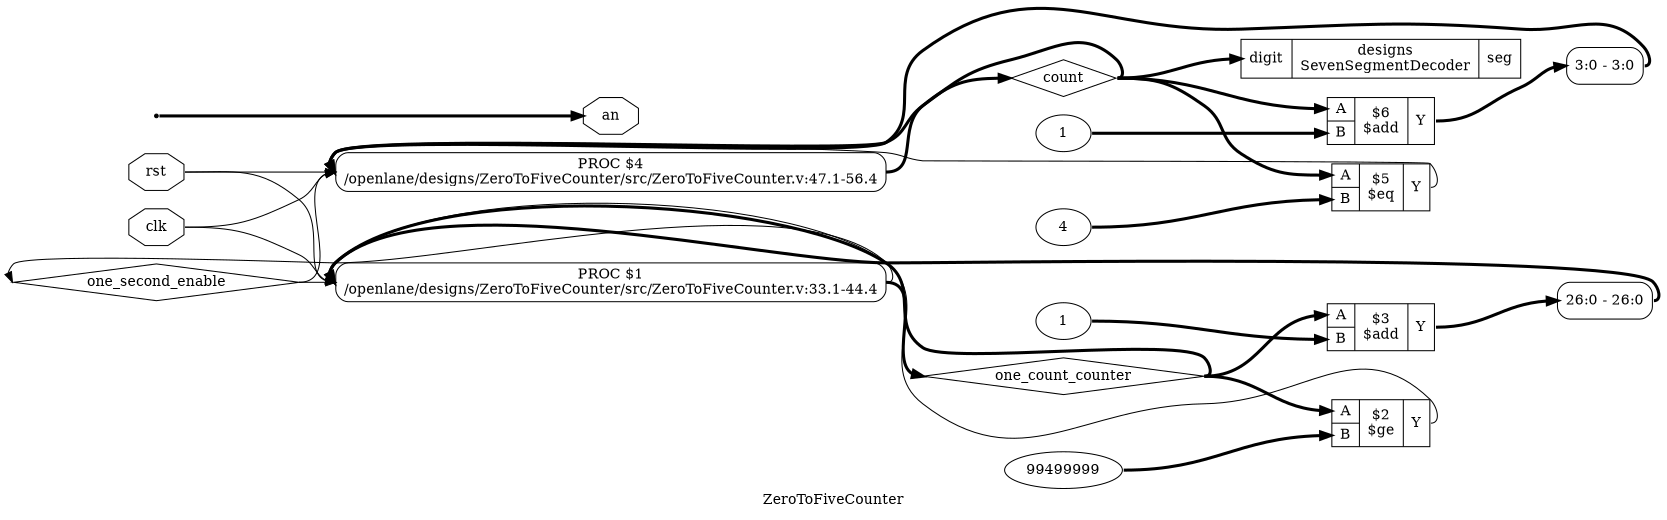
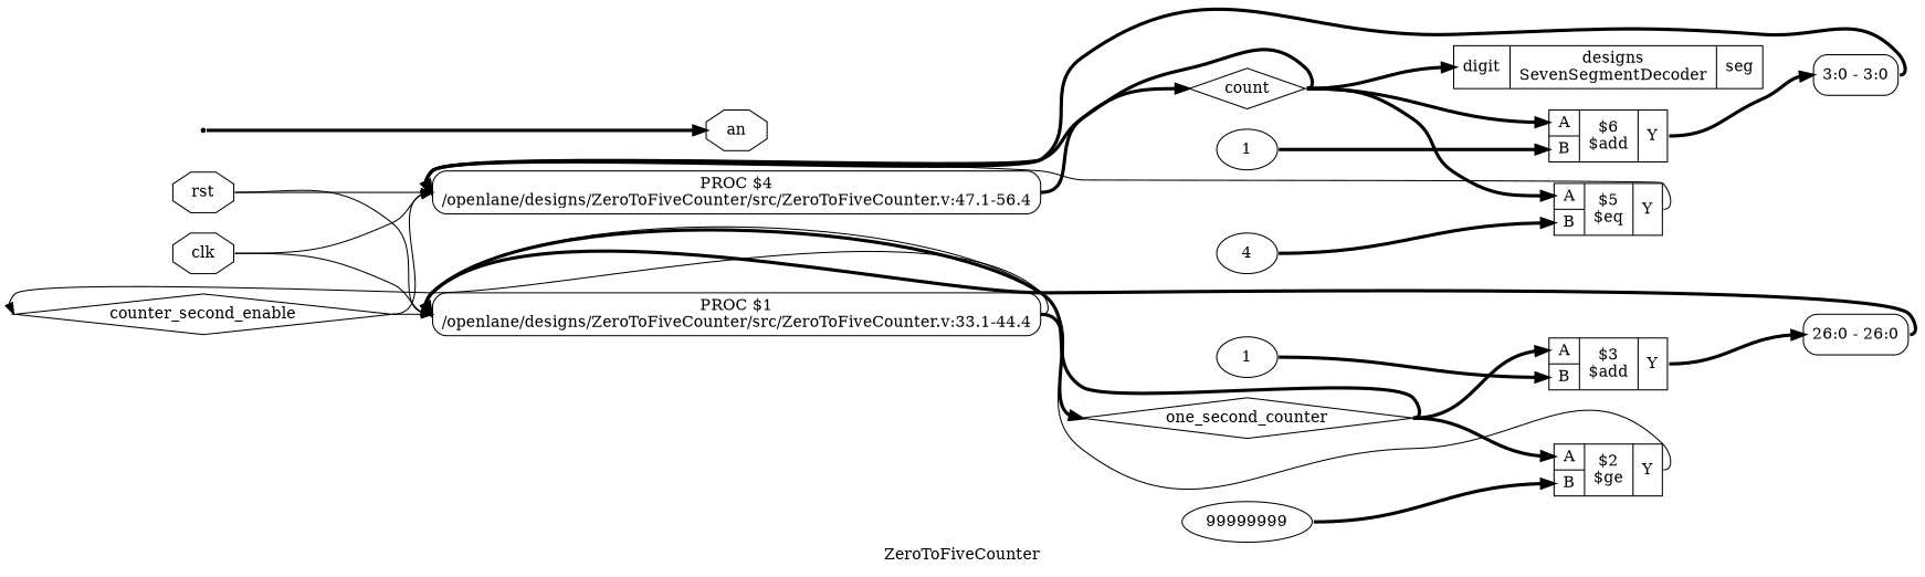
  digraph {
    label=ZeroToFiveCounter
    rankdir=LR
    remincross=true
    node [shape=record]
    edge [color=black fontcolor=black headport=w tailport=e style="setlinewidth(3)"]
-   n1 [color=black fontcolor=black label=one_second_enable shape=diamond]
+   n1 [color=black fontcolor=black label=counter_second_enable shape=diamond]
    n2 [label="PROC $4\n/openlane/designs/ZeroToFiveCounter/src/ZeroToFiveCounter.v:47.1-56.4" shape=box style=rounded]
    n3 [label="PROC $1\n/openlane/designs/ZeroToFiveCounter/src/ZeroToFiveCounter.v:33.1-44.4" shape=box style=rounded]
    n4 [color=black fontcolor=black label=count shape=diamond]
-   n5 [color=black fontcolor=black label=one_count_counter shape=diamond]
+   n5 [color=black fontcolor=black label=one_second_counter shape=diamond]
    n6 [label="{{<p17> A|<p18> B}|$3\n$add|{<p19> Y}}"]
    n7 [label="{{<p17> A|<p18> B}|$2\n$ge|{<p19> Y}}"]
    n8 [color=black fontcolor=black label="<s0> 26:0 - 26:0 " style=rounded]
    n9 [label="{{<p15> digit}|designs\nSevenSegmentDecoder|{<p12> seg}}"]
    n10 [label="{{<p17> A|<p18> B}|$6\n$add|{<p19> Y}}"]
    n11 [label="{{<p17> A|<p18> B}|$5\n$eq|{<p19> Y}}"]
    n12 [color=black fontcolor=black label="<s0> 3:0 - 3:0 " style=rounded]
    n13 [color=black fontcolor=black label=an shape=octagon]
    n14 [color=black fontcolor=black label=rst shape=octagon]
    n15 [color=black fontcolor=black label=clk shape=octagon]
    n16 [label=1 shape=""]
    n17 [label=4 shape=""]
    n18 [label=1 shape=""]
-   n19 [label=99499999 shape=""]
+   n19 [label=99999999 shape=""]
    x9 [shape=point]
    n1 -> n2 [style=""]
    n1 -> n3 [style=""]
    n2 -> n4
    n3 -> n1 [style=""]
    n3 -> n5
    n4 -> n2
    n4 -> n9 [headport="p15:w"]
    n4 -> n10 [headport="p17:w"]
    n4 -> n11 [headport="p17:w"]
    n5 -> n3
    n5 -> n6 [headport="p17:w"]
    n5 -> n7 [headport="p17:w"]
    n6 -> n8 [headport="s0:w" tailport="p19:e"]
    n7 -> n3 [tailport="p19:e" style=""]
    n8 -> n3
    n10 -> n12 [headport="s0:w" tailport="p19:e"]
    n11 -> n2 [tailport="p19:e" style=""]
    n12 -> n2
    n14 -> n2 [style=""]
    n14 -> n3 [style=""]
    n15 -> n2 [style=""]
    n15 -> n3 [style=""]
    n16 -> n10 [headport="p18:w"]
    n17 -> n11 [headport="p18:w"]
    n18 -> n6 [headport="p18:w"]
    n19 -> n7 [headport="p18:w"]
    x9 -> n13
  }
